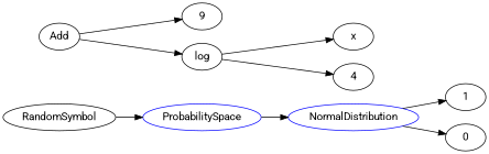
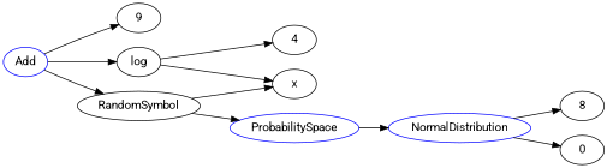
  digraph {
    fontname=Roboto
    rankdir=LR
    node [color=black fontname=Roboto shape=ellipse]
    edge [fontname=Roboto]
-   n1 [label=1]
+   n1 [label=8]
    n2 [label=0]
    n3 [label=x]
    n4 [label=4]
    n5 [label=9]
    n6 [label=log]
    n7 [color=blue label=NormalDistribution]
    n8 [color=blue label=ProbabilitySpace]
    n9 [label=RandomSymbol]
-   n10 [label=Add]
+   n10 [color=blue label=Add]
    n6 -> n3
    n6 -> n4
    n7 -> n1
    n7 -> n2
    n8 -> n7
+   n9 -> n3
    n9 -> n8
    n10 -> n5
    n10 -> n6
+   n10 -> n9
  }
